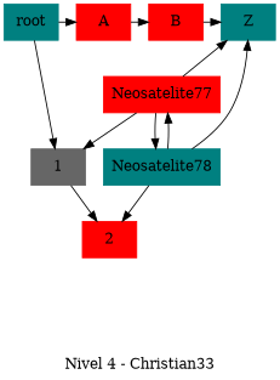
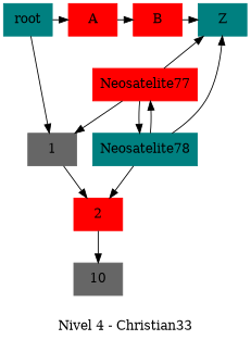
  digraph {
    label="Nivel 4 - Christian33"
    rankdir=UD
    node [color=red shape=box style=filled]
    edge [color=black]
    root [color=teal]
    A
    B
    Z [color=teal]
    1 [color=gray40]
    2
    Neosatelite77
    Neosatelite78 [color=teal]
+   10 [color=gray40]
    subgraph sub_1 {
      rank=min
      root
      A
      B
      Z
    }
    root -> A
    root -> 1
    A -> B
    B -> Z
    1 -> 2
+   2 -> 10
    Neosatelite77 -> Z
    Neosatelite77 -> 1
    Neosatelite77 -> Neosatelite78
    Neosatelite78 -> Z
    Neosatelite78 -> 2
    Neosatelite78 -> Neosatelite77
  }
